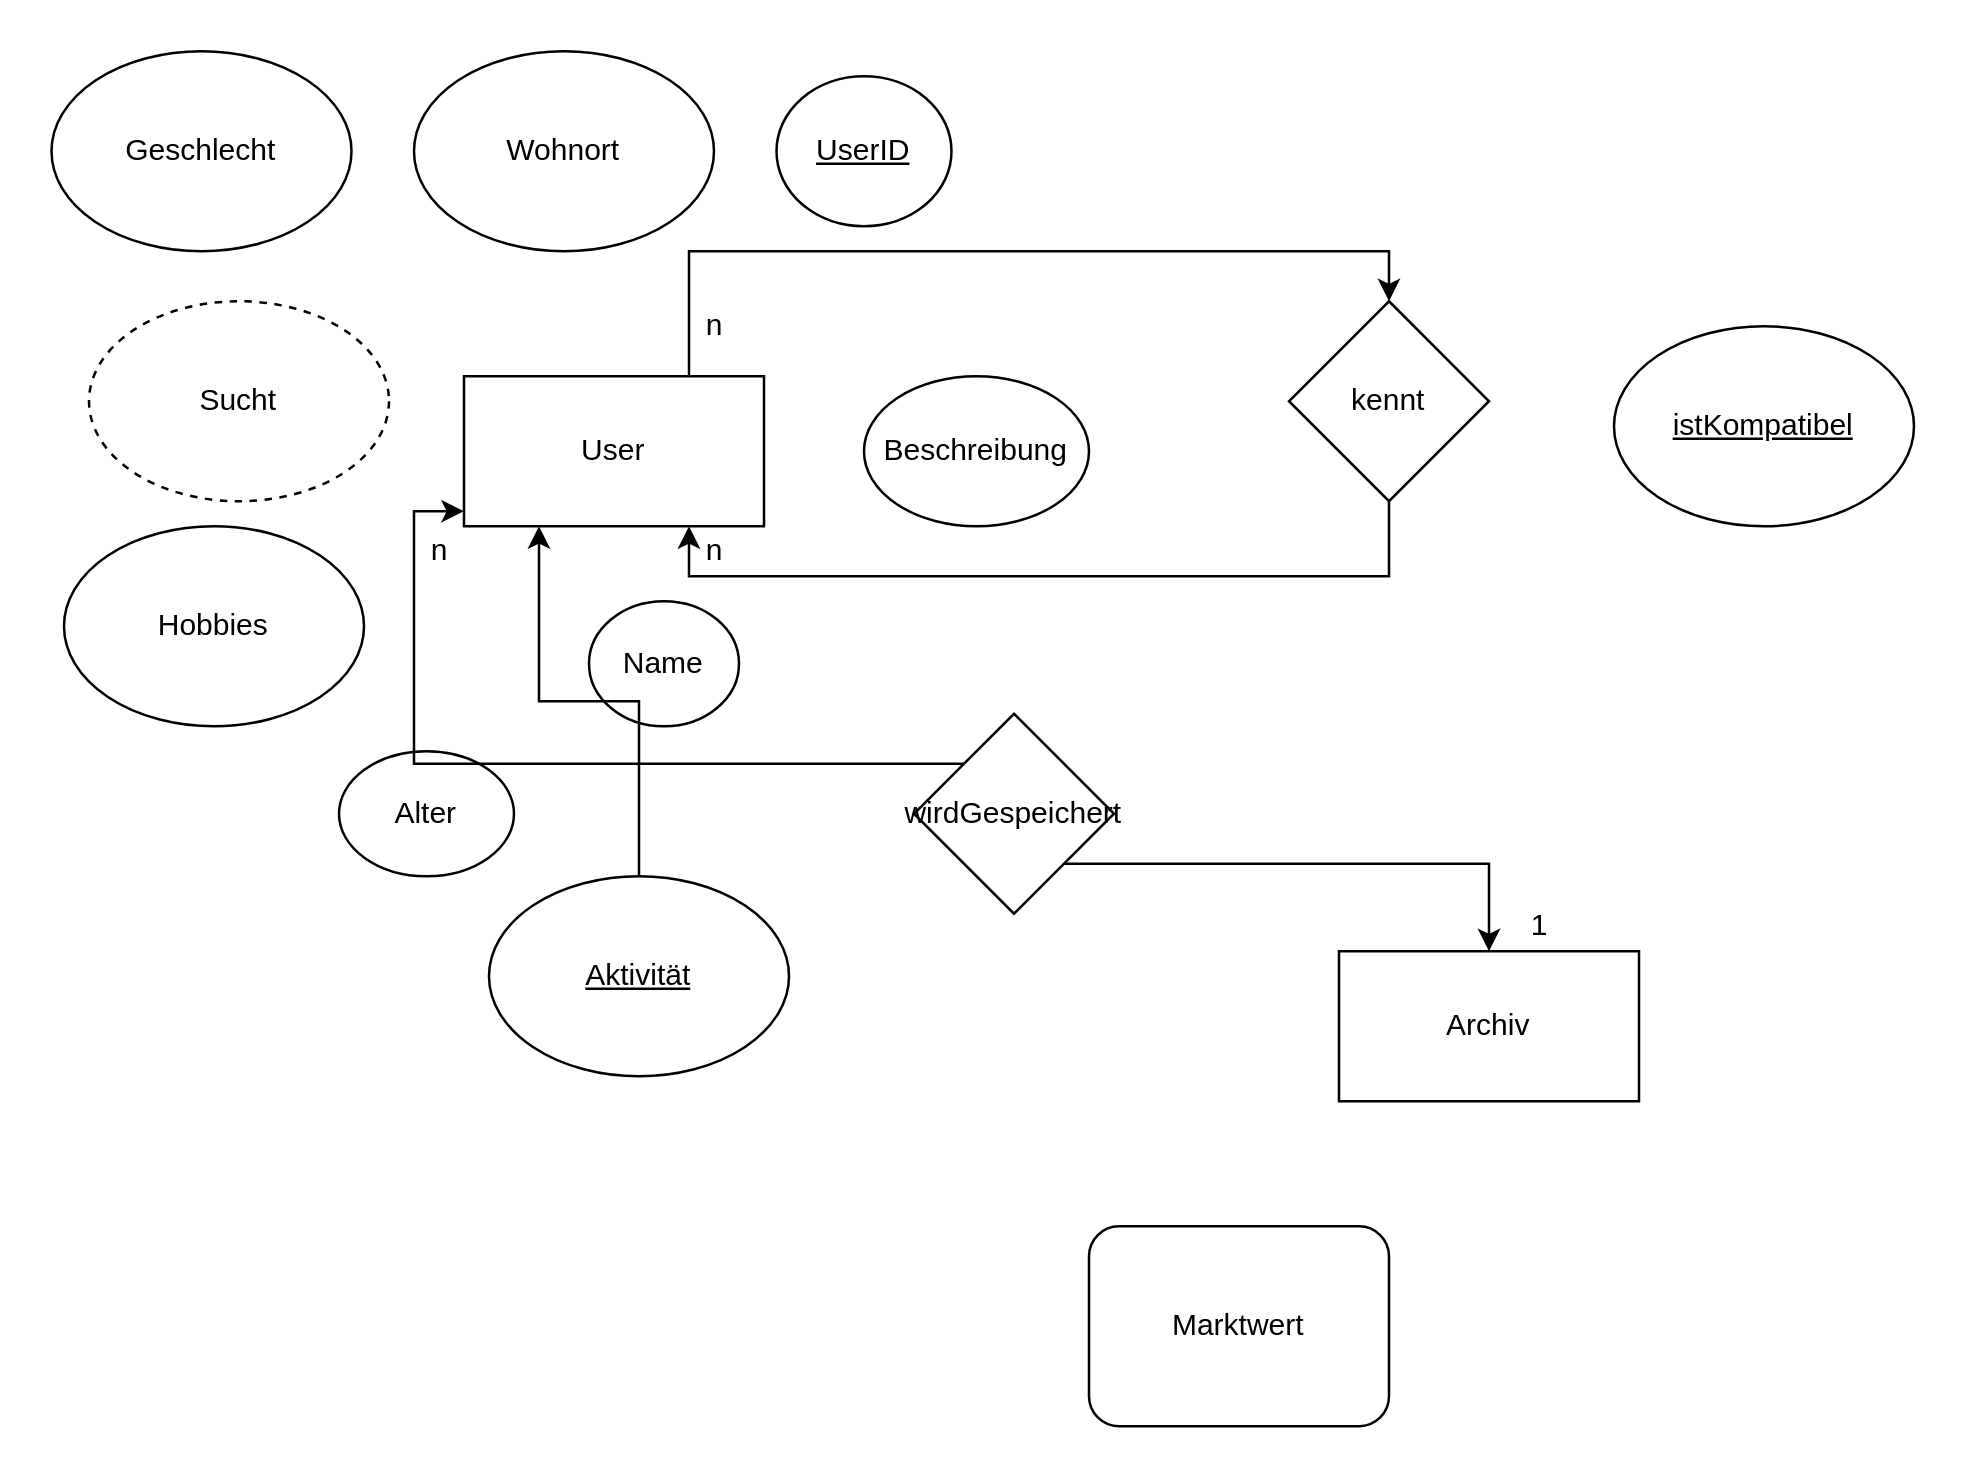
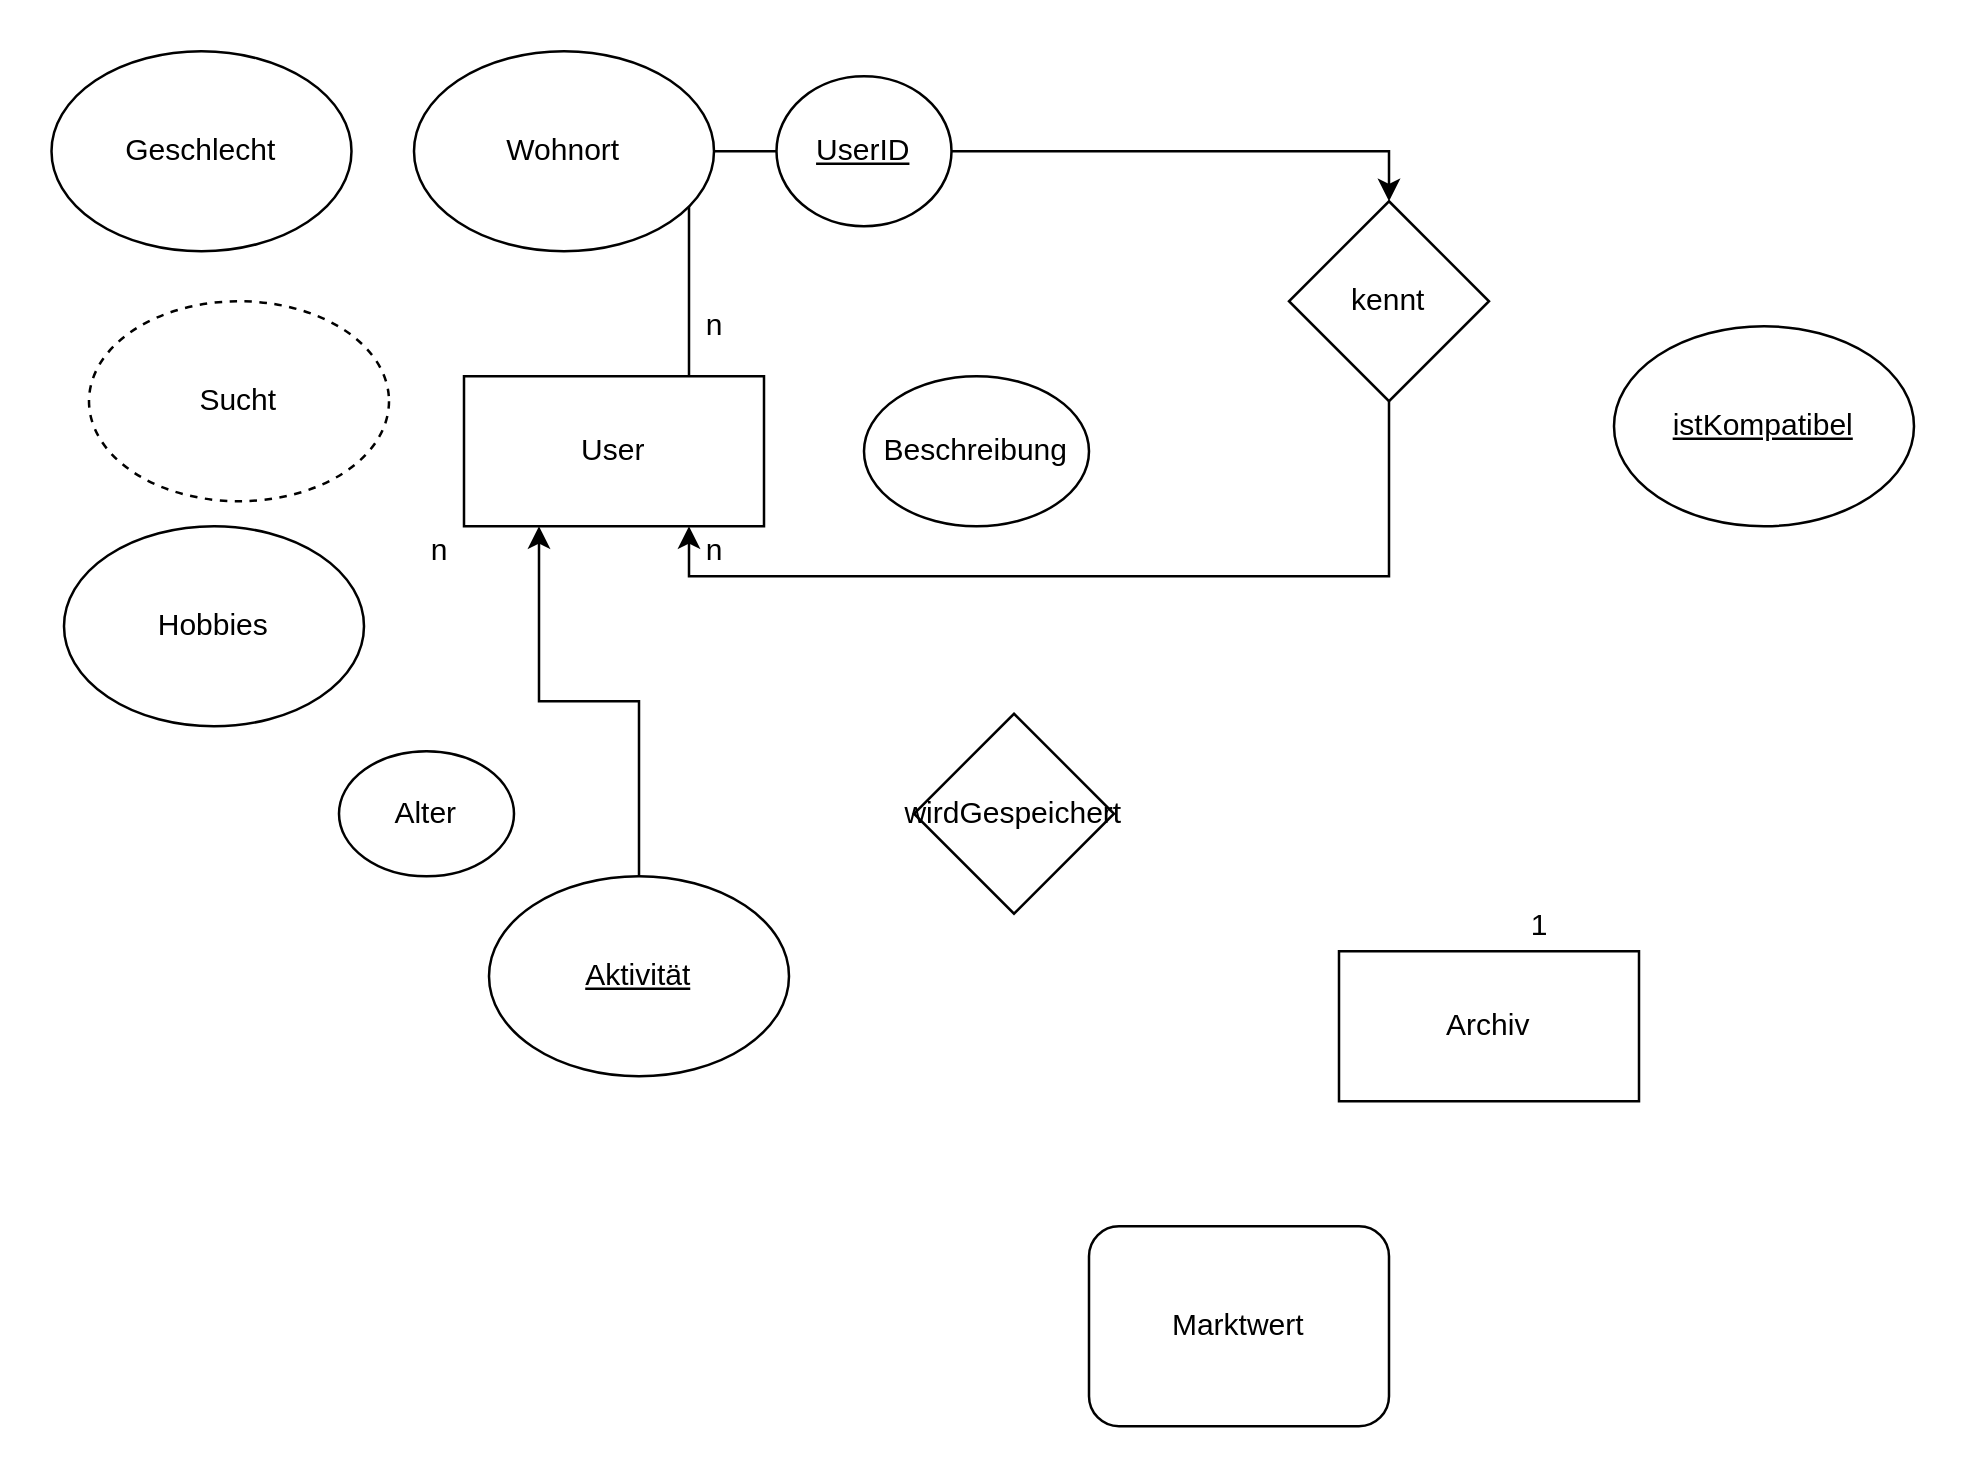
  <mxCell id="0" />
  <mxCell id="1" parent="0" />
  <mxCell id="2" style="edgeStyle=orthogonalEdgeStyle;rounded=0;orthogonalLoop=1;jettySize=auto;html=1;exitX=0.75;exitY=0;exitDx=0;exitDy=0;entryX=0.5;entryY=0;entryDx=0;entryDy=0;" parent="1" source="3" target="11" edge="1"><mxGeometry relative="1" as="geometry" /></mxCell>
  <mxCell id="3" value="User" style="rounded=0;whiteSpace=wrap;html=1;" parent="1" vertex="1"><mxGeometry x="185" y="150" width="120" height="60" as="geometry" /></mxCell>
  <mxCell id="4" value="Beschreibung" style="ellipse;whiteSpace=wrap;html=1;" parent="1" vertex="1"><mxGeometry x="345" y="150" width="90" height="60" as="geometry" /></mxCell>
- <mxCell id="5" value="Name" style="ellipse;whiteSpace=wrap;html=1;" parent="1" vertex="1"><mxGeometry x="235" y="240" width="60" height="50" as="geometry" /></mxCell>
  <mxCell id="6" value="&lt;u&gt;UserID&lt;/u&gt;" style="ellipse;whiteSpace=wrap;html=1;" parent="1" vertex="1"><mxGeometry x="310" y="30" width="70" height="60" as="geometry" /></mxCell>
  <mxCell id="7" value="Wohnort" style="ellipse;whiteSpace=wrap;html=1;" parent="1" vertex="1"><mxGeometry x="165" y="20" width="120" height="80" as="geometry" /></mxCell>
  <mxCell id="8" value="Alter" style="ellipse;whiteSpace=wrap;html=1;" parent="1" vertex="1"><mxGeometry x="135" y="300" width="70" height="50" as="geometry" /></mxCell>
  <mxCell id="9" value="Hobbies" style="ellipse;whiteSpace=wrap;html=1;" parent="1" vertex="1"><mxGeometry x="25" y="210" width="120" height="80" as="geometry" /></mxCell>
  <mxCell id="10" style="edgeStyle=orthogonalEdgeStyle;rounded=0;orthogonalLoop=1;jettySize=auto;html=1;exitX=0.5;exitY=1;exitDx=0;exitDy=0;entryX=0.75;entryY=1;entryDx=0;entryDy=0;" parent="1" source="11" target="3" edge="1"><mxGeometry relative="1" as="geometry" /></mxCell>
- <mxCell id="11" value="kennt" style="rhombus;whiteSpace=wrap;html=1;" parent="1" vertex="1"><mxGeometry x="515" y="120" width="80" height="80" as="geometry" /></mxCell>
+ <mxCell id="11" value="kennt" style="rhombus;whiteSpace=wrap;html=1;" parent="1" vertex="1"><mxGeometry x="515" y="80" width="80" height="80" as="geometry" /></mxCell>
  <mxCell id="12" value="n" style="text;html=1;align=center;verticalAlign=middle;resizable=0;points=[];autosize=1;strokeColor=none;fillColor=none;" parent="1" vertex="1"><mxGeometry x="275" y="120" width="20" height="20" as="geometry" /></mxCell>
  <mxCell id="13" value="n" style="text;html=1;align=center;verticalAlign=middle;resizable=0;points=[];autosize=1;strokeColor=none;fillColor=none;" parent="1" vertex="1"><mxGeometry x="275" y="210" width="20" height="20" as="geometry" /></mxCell>
  <mxCell id="14" style="edgeStyle=orthogonalEdgeStyle;rounded=0;orthogonalLoop=1;jettySize=auto;html=1;exitX=0.5;exitY=0;exitDx=0;exitDy=0;entryX=0.25;entryY=1;entryDx=0;entryDy=0;" parent="1" source="15" target="3" edge="1"><mxGeometry relative="1" as="geometry" /></mxCell>
  <mxCell id="15" value="&lt;u&gt;Aktivität&lt;/u&gt;" style="ellipse;whiteSpace=wrap;html=1;" parent="1" vertex="1"><mxGeometry x="195" y="350" width="120" height="80" as="geometry" /></mxCell>
  <mxCell id="16" value="&lt;u&gt;istKompatibel&lt;/u&gt;" style="ellipse;whiteSpace=wrap;html=1;" parent="1" vertex="1"><mxGeometry x="645" y="130" width="120" height="80" as="geometry" /></mxCell>
  <mxCell id="17" value="Geschlecht" style="ellipse;whiteSpace=wrap;html=1;" parent="1" vertex="1"><mxGeometry x="20" y="20" width="120" height="80" as="geometry" /></mxCell>
  <mxCell id="18" value="Sucht" style="ellipse;whiteSpace=wrap;html=1;dashed=1;" parent="1" vertex="1"><mxGeometry x="35" y="120" width="120" height="80" as="geometry" /></mxCell>
  <mxCell id="19" value="Archiv" style="rounded=0;whiteSpace=wrap;html=1;" parent="1" vertex="1"><mxGeometry x="535" y="380" width="120" height="60" as="geometry" /></mxCell>
- <mxCell id="20" style="edgeStyle=orthogonalEdgeStyle;rounded=0;orthogonalLoop=1;jettySize=auto;html=1;exitX=1;exitY=1;exitDx=0;exitDy=0;entryX=0.5;entryY=0;entryDx=0;entryDy=0;" parent="1" source="22" target="19" edge="1"><mxGeometry relative="1" as="geometry" /></mxCell>
- <mxCell id="21" style="edgeStyle=orthogonalEdgeStyle;rounded=0;orthogonalLoop=1;jettySize=auto;html=1;exitX=0;exitY=0;exitDx=0;exitDy=0;entryX=0;entryY=0.9;entryDx=0;entryDy=0;entryPerimeter=0;" parent="1" source="22" target="3" edge="1"><mxGeometry relative="1" as="geometry" /></mxCell>
  <mxCell id="22" value="wirdGespeichert" style="rhombus;whiteSpace=wrap;html=1;" parent="1" vertex="1"><mxGeometry x="365" y="285" width="80" height="80" as="geometry" /></mxCell>
  <mxCell id="23" value="1" style="text;html=1;align=center;verticalAlign=middle;resizable=0;points=[];autosize=1;strokeColor=none;fillColor=none;" parent="1" vertex="1"><mxGeometry x="605" y="360" width="20" height="20" as="geometry" /></mxCell>
  <mxCell id="24" value="n" style="text;html=1;align=center;verticalAlign=middle;resizable=0;points=[];autosize=1;strokeColor=none;fillColor=none;" parent="1" vertex="1"><mxGeometry x="165" y="210" width="20" height="20" as="geometry" /></mxCell>
  <mxCell id="25" value="Marktwert" style="whiteSpace=wrap;html=1;rounded=1;" parent="1" vertex="1"><mxGeometry x="435" y="490" width="120" height="80" as="geometry" /></mxCell>
